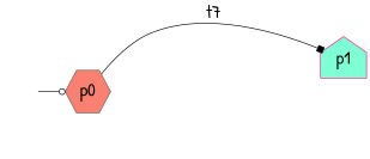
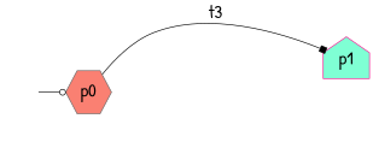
  digraph {
    fontname="Patrick Hand"
    labeljust=l
    nojustify=true
    rankdir=LR
    node [fontname="Patrick Hand" fontsize=25 style=invis]
    edge [fontsize=25 fontname="Patrick Hand" style=invis]
    I0 [width=0]
    n2 [fillcolor=salmon label=p0 shape=hexagon style=filled color=gray40]
    n3 [label=p1 style=filled fillcolor=aquamarine color=deeppink shape=house]
    p2
    p3 [width=0]
    I0 -> n2 [arrowhead=odot style=""]
-   n2 -> n3 [label=t7 arrowhead=box style=""]
+   n2 -> n3 [label=t3 arrowhead=box style=""]
    n2 -> p2 [label=t2]
    n3 -> n3 [label=t1]
    p2 -> n2 [label=t5]
    p2 -> n3 [label=t10]
    p2 -> p2 [label=t6]
    p2 -> p3 [label=t4]
    p3 -> n2 [label=t8]
    p3 -> n3 [label=t11]
    p3 -> p2 [label=t7]
    p3 -> p3 [label=t9]
  }
